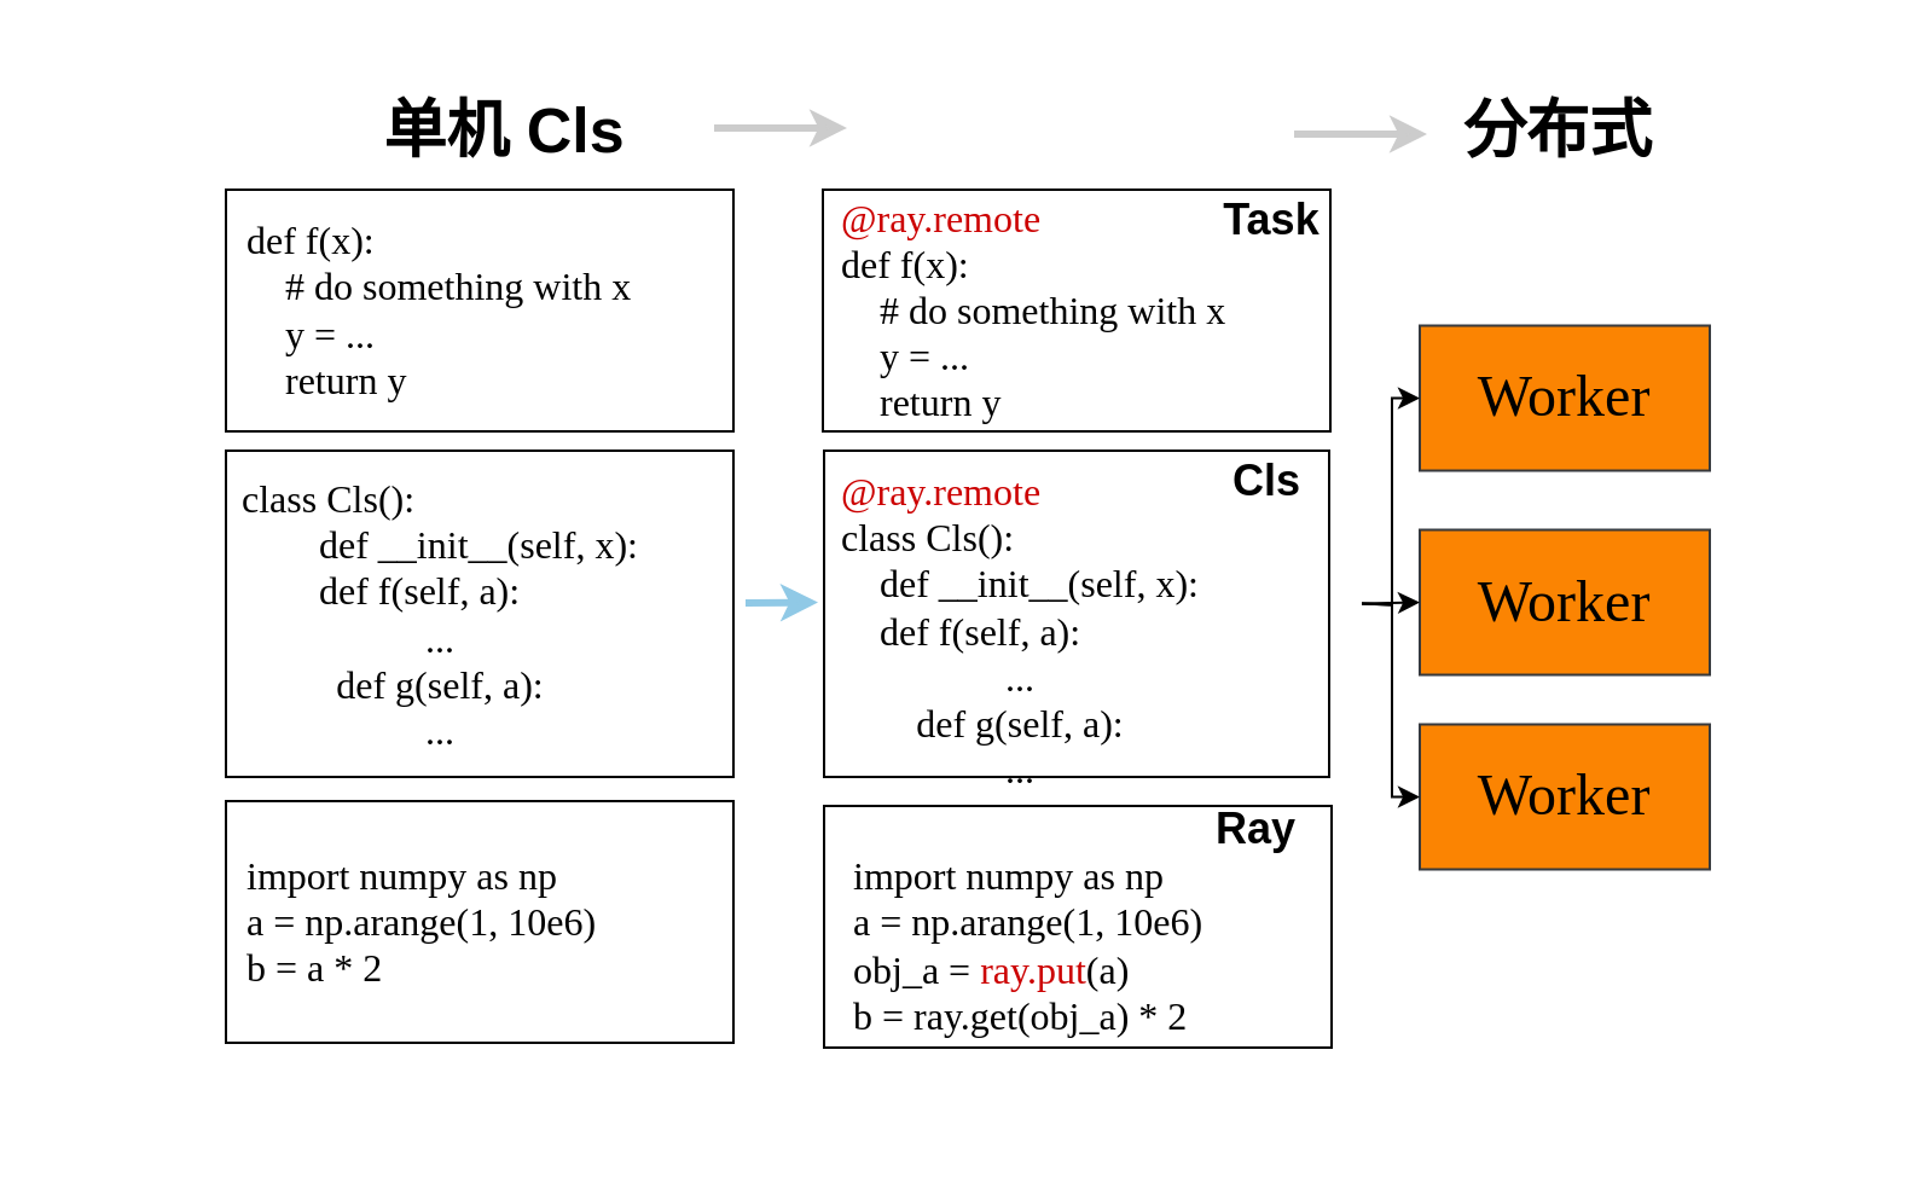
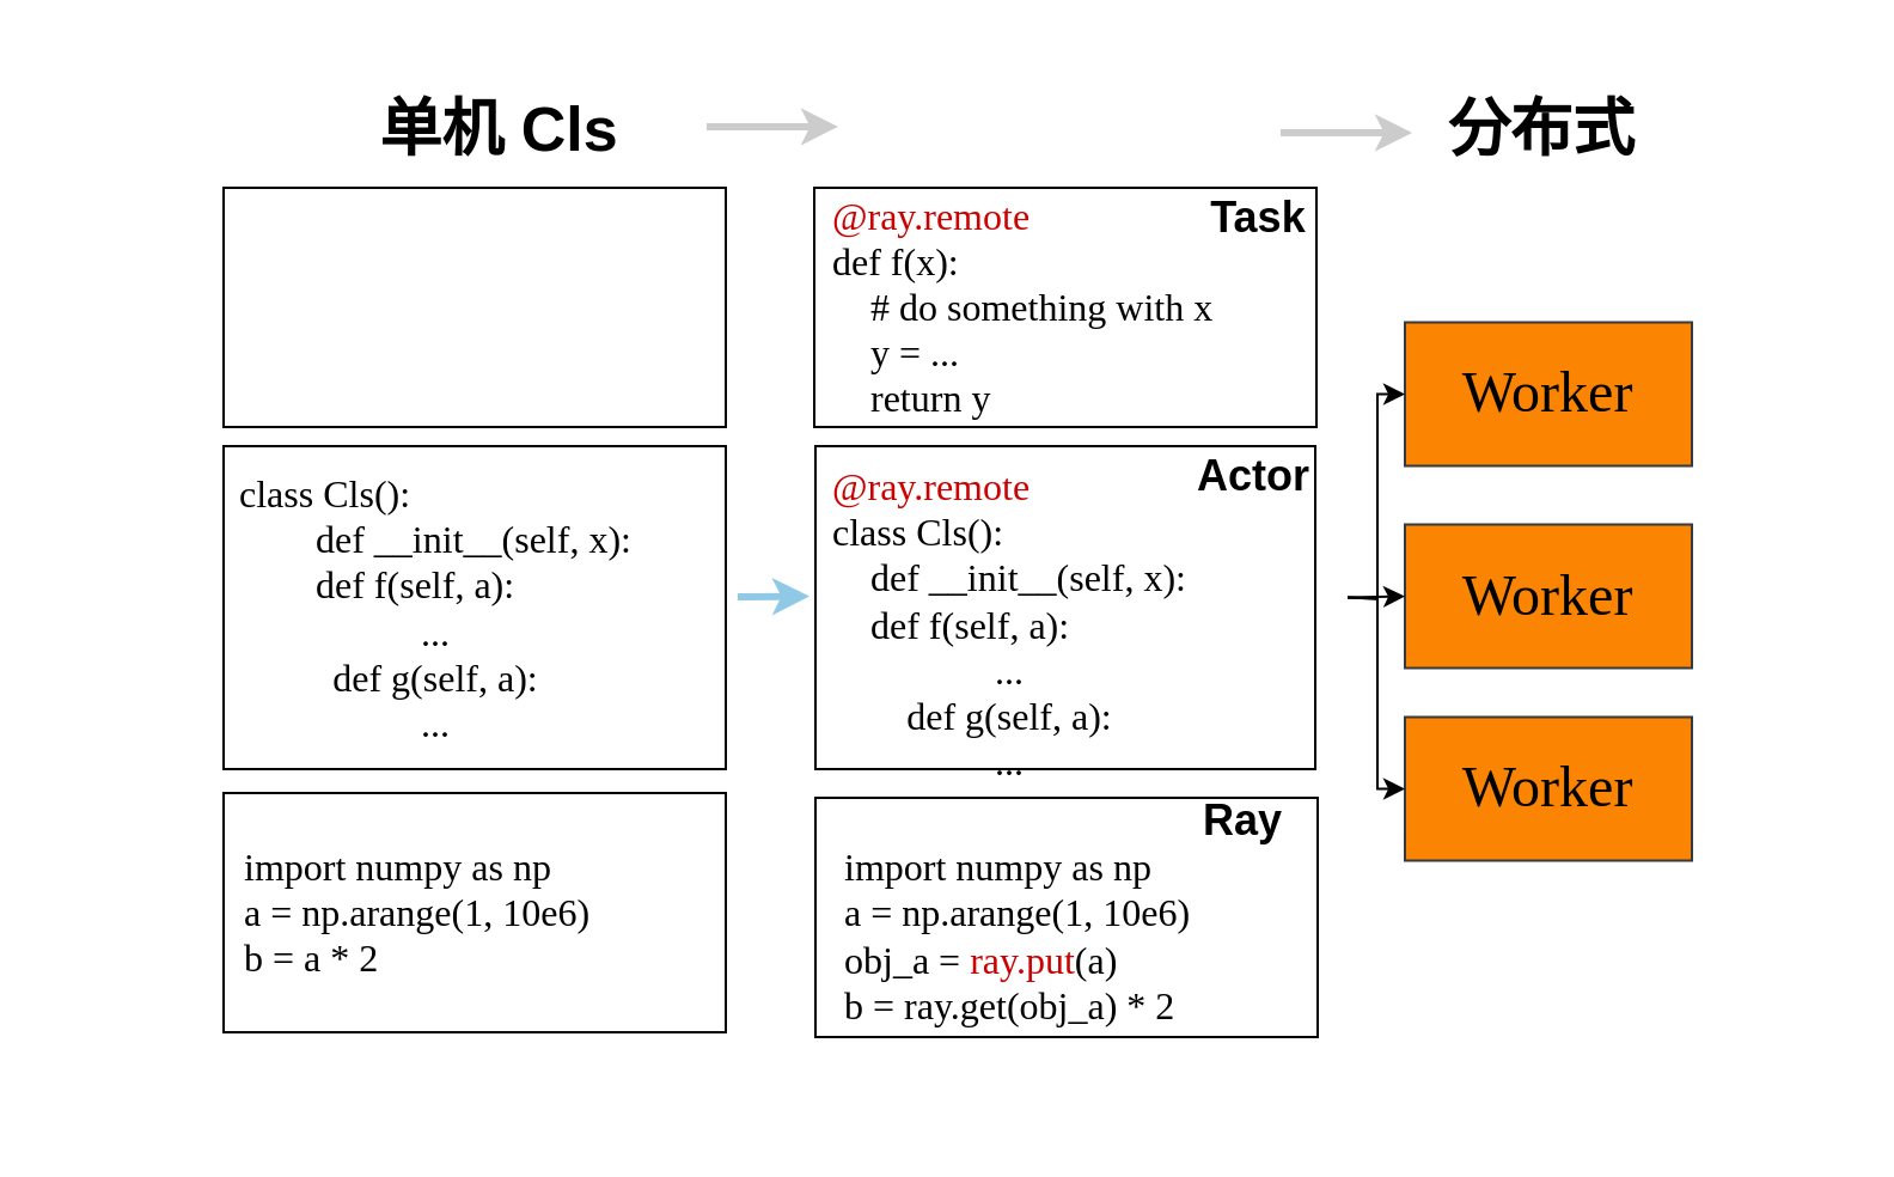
  <mxCell id="0" />
  <mxCell id="1" parent="0" />
  <mxCell id="2" value="&lt;font face=&quot;Comic Sans MS&quot;&gt;&lt;br&gt;&lt;/font&gt;" style="rounded=0;whiteSpace=wrap;html=1;strokeColor=#000000;align=left;" vertex="1" parent="1"><mxGeometry x="93" y="78" width="210" height="100" as="geometry" /></mxCell>
  <mxCell id="3" value="&lt;font face=&quot;Comic Sans MS&quot;&gt;&lt;br&gt;&lt;/font&gt;" style="rounded=0;whiteSpace=wrap;html=1;strokeColor=#000000;align=left;" vertex="1" parent="1"><mxGeometry x="93" y="331" width="210" height="100" as="geometry" /></mxCell>
  <mxCell id="4" value="&lt;font face=&quot;Comic Sans MS&quot;&gt;&lt;br&gt;&lt;/font&gt;" style="rounded=0;whiteSpace=wrap;html=1;strokeColor=#000000;align=left;" vertex="1" parent="1"><mxGeometry x="93" y="186" width="210" height="135" as="geometry" /></mxCell>
  <mxCell id="5" value="" style="rounded=0;whiteSpace=wrap;html=1;strokeColor=none;fillColor=none;" parent="1" vertex="1"><mxGeometry x="20" y="20" width="750" height="450" as="geometry" /></mxCell>
  <mxCell id="6" value="&lt;font face=&quot;Helvetica&quot; style=&quot;font-size: 26px;&quot;&gt;&lt;b style=&quot;&quot;&gt;单机 Cls&lt;/b&gt;&lt;/font&gt;" style="text;html=1;strokeColor=none;fillColor=none;align=center;verticalAlign=middle;whiteSpace=wrap;rounded=0;" parent="1" vertex="1"><mxGeometry x="118.5" y="39" width="179" height="30" as="geometry" /></mxCell>
- <mxCell id="7" value="&lt;font face=&quot;Garamond&quot; style=&quot;font-size: 16px;&quot;&gt;def f(x):&lt;br style=&quot;border-color: var(--border-color);&quot;&gt;&lt;span style=&quot;border-color: var(--border-color);&quot;&gt;&lt;span style=&quot;white-space: pre;&quot;&gt;&amp;nbsp;&amp;nbsp;&amp;nbsp;&amp;nbsp;&lt;/span&gt;&lt;/span&gt;# do something with x&lt;br style=&quot;border-color: var(--border-color);&quot;&gt;&lt;span style=&quot;border-color: var(--border-color);&quot;&gt;&lt;span style=&quot;white-space: pre;&quot;&gt;&amp;nbsp;&amp;nbsp;&amp;nbsp;&amp;nbsp;&lt;/span&gt;&lt;/span&gt;y = ...&lt;br style=&quot;border-color: var(--border-color);&quot;&gt;&lt;span style=&quot;border-color: var(--border-color);&quot;&gt;&lt;span style=&quot;white-space: pre;&quot;&gt;&amp;nbsp;&amp;nbsp;&amp;nbsp;&amp;nbsp;&lt;/span&gt;&lt;/span&gt;return y&lt;/font&gt;" style="text;html=1;strokeColor=none;fillColor=none;align=left;verticalAlign=middle;whiteSpace=wrap;rounded=0;" parent="1" vertex="1"><mxGeometry x="100" y="80.5" width="200" height="95" as="geometry" /></mxCell>
  <mxCell id="8" value="&lt;font face=&quot;Garamond&quot; style=&quot;font-size: 16px;&quot;&gt;&lt;span style=&quot;&quot;&gt;class Cls():&lt;br&gt;&lt;/span&gt;&lt;span style=&quot;white-space: pre;&quot;&gt;&#09;&lt;/span&gt;def __init__(self, x):&lt;br&gt;&lt;span style=&quot;white-space: pre;&quot;&gt;&#09;&lt;/span&gt;def f(self, a):&lt;br&gt;&lt;div style=&quot;text-align: center;&quot;&gt;&lt;span style=&quot;background-color: initial;&quot;&gt;...&lt;/span&gt;&lt;/div&gt;&lt;div style=&quot;text-align: center;&quot;&gt;&lt;span style=&quot;background-color: initial;&quot;&gt;def g(self, a):&lt;/span&gt;&lt;/div&gt;&lt;div style=&quot;text-align: center;&quot;&gt;&lt;span style=&quot;background-color: initial;&quot;&gt;...&lt;/span&gt;&lt;/div&gt;&lt;/font&gt;" style="text;html=1;strokeColor=none;fillColor=none;align=left;verticalAlign=middle;whiteSpace=wrap;rounded=0;" parent="1" vertex="1"><mxGeometry x="98" y="197.5" width="200" height="112" as="geometry" /></mxCell>
  <mxCell id="9" value="&lt;span style=&quot;font-size: 16px;&quot;&gt;&lt;font style=&quot;font-size: 16px;&quot; face=&quot;Garamond&quot;&gt;import numpy as np&lt;br&gt;a = np.arange(1, 10e6)&lt;br&gt;b = a * 2&lt;/font&gt;&lt;br&gt;&lt;/span&gt;" style="text;html=1;strokeColor=none;fillColor=none;align=left;verticalAlign=middle;whiteSpace=wrap;rounded=0;" parent="1" vertex="1"><mxGeometry x="100" y="333.5" width="200" height="95" as="geometry" /></mxCell>
  <mxCell id="10" value="&lt;font face=&quot;Comic Sans MS&quot;&gt;&lt;br&gt;&lt;/font&gt;" style="rounded=0;whiteSpace=wrap;html=1;strokeColor=#000000;align=left;" parent="1" vertex="1"><mxGeometry x="340" y="78" width="210" height="100" as="geometry" /></mxCell>
  <mxCell id="11" value="&lt;font face=&quot;Garamond&quot; style=&quot;font-size: 16px;&quot;&gt;&lt;font style=&quot;font-size: 16px;&quot; color=&quot;#cc0000&quot;&gt;@ray.remote&lt;/font&gt;&lt;br&gt;def f(x):&lt;br style=&quot;border-color: var(--border-color);&quot;&gt;&lt;span style=&quot;border-color: var(--border-color);&quot;&gt;&lt;span style=&quot;white-space: pre;&quot;&gt;&amp;nbsp;&amp;nbsp;&amp;nbsp;&amp;nbsp;&lt;/span&gt;&lt;/span&gt;# do something with x&lt;br style=&quot;border-color: var(--border-color);&quot;&gt;&lt;span style=&quot;border-color: var(--border-color);&quot;&gt;&lt;span style=&quot;white-space: pre;&quot;&gt;&amp;nbsp;&amp;nbsp;&amp;nbsp;&amp;nbsp;&lt;/span&gt;&lt;/span&gt;y = ...&lt;br style=&quot;border-color: var(--border-color);&quot;&gt;&lt;span style=&quot;border-color: var(--border-color);&quot;&gt;&lt;span style=&quot;white-space: pre;&quot;&gt;&amp;nbsp;&amp;nbsp;&amp;nbsp;&amp;nbsp;&lt;/span&gt;&lt;/span&gt;return y&lt;/font&gt;" style="text;html=1;strokeColor=none;fillColor=none;align=left;verticalAlign=middle;whiteSpace=wrap;rounded=0;" parent="1" vertex="1"><mxGeometry x="345.5" y="80.5" width="200" height="95" as="geometry" /></mxCell>
  <mxCell id="12" value="&lt;font face=&quot;Comic Sans MS&quot;&gt;&lt;br&gt;&lt;/font&gt;" style="rounded=0;whiteSpace=wrap;html=1;strokeColor=#000000;align=left;" parent="1" vertex="1"><mxGeometry x="340.5" y="186" width="209" height="135" as="geometry" /></mxCell>
  <mxCell id="13" value="&lt;font face=&quot;Garamond&quot; style=&quot;font-size: 16px;&quot;&gt;&lt;font style=&quot;font-size: 16px;&quot;&gt;&lt;br&gt;&lt;/font&gt;&lt;span style=&quot;color: rgb(204, 0, 0);&quot;&gt;@ray.remote&lt;/span&gt;&lt;font style=&quot;font-size: 16px;&quot;&gt;&lt;br&gt;class Cls():&lt;br&gt;&lt;span style=&quot;white-space: pre;&quot;&gt;&amp;nbsp;&amp;nbsp;&amp;nbsp;&amp;nbsp;&lt;/span&gt;def __init__(self, x):&lt;br&gt;&lt;span style=&quot;white-space: pre;&quot;&gt;&amp;nbsp;&amp;nbsp;&amp;nbsp;&amp;nbsp;&lt;/span&gt;def f(self, a):&lt;br&gt;&lt;div style=&quot;text-align: center;&quot;&gt;&lt;span style=&quot;background-color: initial;&quot;&gt;...&lt;/span&gt;&lt;/div&gt;&lt;div style=&quot;text-align: center;&quot;&gt;&lt;span style=&quot;background-color: initial;&quot;&gt;def g(self, a):&lt;/span&gt;&lt;/div&gt;&lt;div style=&quot;text-align: center;&quot;&gt;&lt;span style=&quot;background-color: initial;&quot;&gt;...&lt;/span&gt;&lt;/div&gt;&lt;/font&gt;&lt;/font&gt;" style="text;html=1;strokeColor=none;fillColor=none;align=left;verticalAlign=middle;whiteSpace=wrap;rounded=0;" parent="1" vertex="1"><mxGeometry x="345.5" y="194" width="200" height="114" as="geometry" /></mxCell>
  <mxCell id="14" value="&lt;font face=&quot;Comic Sans MS&quot;&gt;&lt;br&gt;&lt;/font&gt;" style="rounded=0;whiteSpace=wrap;html=1;strokeColor=#000000;align=left;" parent="1" vertex="1"><mxGeometry x="340.5" y="333" width="210" height="100" as="geometry" /></mxCell>
  <mxCell id="15" value="&lt;font style=&quot;font-size: 16px;&quot;&gt;&lt;font face=&quot;Garamond&quot;&gt;&lt;font style=&quot;font-size: 16px;&quot;&gt;import numpy as np&lt;/font&gt;&lt;br&gt;a = np.arange(1, 10e6)&lt;br&gt;obj_a = &lt;font color=&quot;#cc0000&quot;&gt;ray.put&lt;/font&gt;(a)&lt;br&gt;b = ray.get(obj_a) * 2&lt;/font&gt;&lt;br&gt;&lt;/font&gt;" style="text;html=1;strokeColor=none;fillColor=none;align=left;verticalAlign=middle;whiteSpace=wrap;rounded=0;" parent="1" vertex="1"><mxGeometry x="350.5" y="343" width="200" height="95" as="geometry" /></mxCell>
  <mxCell id="16" value="&lt;font style=&quot;font-size: 26px;&quot;&gt;&lt;b&gt;分布式&lt;/b&gt;&lt;/font&gt;" style="text;html=1;strokeColor=none;fillColor=none;align=center;verticalAlign=middle;whiteSpace=wrap;rounded=0;" parent="1" vertex="1"><mxGeometry x="587" y="36.5" width="115" height="35" as="geometry" /></mxCell>
  <mxCell id="17" value="" style="endArrow=classic;html=1;rounded=0;strokeWidth=3;strokeColor=#CCCCCC;" edge="1" parent="1"><mxGeometry width="50" height="50" relative="1" as="geometry"><mxPoint x="295" y="52.47" as="sourcePoint" /><mxPoint x="350" y="52.47" as="targetPoint" /></mxGeometry></mxCell>
  <mxCell id="18" value="" style="endArrow=classic;html=1;rounded=0;strokeWidth=3;strokeColor=#CCCCCC;" edge="1" parent="1"><mxGeometry width="50" height="50" relative="1" as="geometry"><mxPoint x="535" y="55" as="sourcePoint" /><mxPoint x="590" y="55" as="targetPoint" /></mxGeometry></mxCell>
  <mxCell id="19" value="" style="endArrow=classic;html=1;rounded=0;strokeWidth=3;fontColor=#90C9E6;strokeColor=#90C9E6;entryX=0;entryY=0.5;entryDx=0;entryDy=0;" edge="1" parent="1"><mxGeometry width="50" height="50" relative="1" as="geometry"><mxPoint x="308" y="249" as="sourcePoint" /><mxPoint x="338" y="248.75" as="targetPoint" /></mxGeometry></mxCell>
  <mxCell id="20" value="Worker" style="rounded=0;whiteSpace=wrap;html=1;fontSize=24;fillColor=#FB8402;strokeColor=#36393d;fontFamily=Times New Roman;" vertex="1" parent="1"><mxGeometry x="587" y="134.25" width="120" height="60" as="geometry" /></mxCell>
  <mxCell id="21" value="Worker" style="rounded=0;whiteSpace=wrap;html=1;fontSize=24;fillColor=#FB8402;strokeColor=#36393d;fontFamily=Times New Roman;" vertex="1" parent="1"><mxGeometry x="587" y="218.75" width="120" height="60" as="geometry" /></mxCell>
  <mxCell id="22" value="Worker" style="rounded=0;whiteSpace=wrap;html=1;fontSize=24;fillColor=#FB8402;strokeColor=#36393d;fontFamily=Times New Roman;" vertex="1" parent="1"><mxGeometry x="587" y="299.25" width="120" height="60" as="geometry" /></mxCell>
  <mxCell id="23" value="" style="endArrow=classic;html=1;rounded=0;exitX=1;exitY=0.5;exitDx=0;exitDy=0;entryX=0;entryY=0.5;entryDx=0;entryDy=0;edgeStyle=orthogonalEdgeStyle;" edge="1" parent="1" target="20"><mxGeometry width="50" height="50" relative="1" as="geometry"><mxPoint x="563" y="249.25" as="sourcePoint" /><mxPoint x="889" y="209.25" as="targetPoint" /></mxGeometry></mxCell>
  <mxCell id="24" value="" style="endArrow=classic;html=1;rounded=0;exitX=1;exitY=0.5;exitDx=0;exitDy=0;entryX=0;entryY=0.5;entryDx=0;entryDy=0;" edge="1" parent="1" target="21"><mxGeometry width="50" height="50" relative="1" as="geometry"><mxPoint x="563" y="249.25" as="sourcePoint" /><mxPoint x="597" y="174.25" as="targetPoint" /></mxGeometry></mxCell>
  <mxCell id="25" value="" style="endArrow=classic;html=1;rounded=0;exitX=1;exitY=0.5;exitDx=0;exitDy=0;entryX=0;entryY=0.5;entryDx=0;entryDy=0;edgeStyle=orthogonalEdgeStyle;" edge="1" parent="1" target="22"><mxGeometry width="50" height="50" relative="1" as="geometry"><mxPoint x="563" y="249.25" as="sourcePoint" /><mxPoint x="991" y="213.25" as="targetPoint" /></mxGeometry></mxCell>
  <mxCell id="26" value="&lt;font face=&quot;Helvetica&quot; style=&quot;font-size: 18px;&quot;&gt;&lt;b&gt;Task&lt;/b&gt;&lt;/font&gt;" style="text;html=1;strokeColor=none;fillColor=none;align=center;verticalAlign=middle;whiteSpace=wrap;rounded=0;" parent="1" vertex="1"><mxGeometry x="496" y="76" width="60" height="30" as="geometry" /></mxCell>
- <mxCell id="27" value="&lt;font face=&quot;Helvetica&quot; style=&quot;font-size: 18px;&quot;&gt;&lt;b&gt;Cls&lt;/b&gt;&lt;/font&gt;" style="text;html=1;strokeColor=none;fillColor=none;align=center;verticalAlign=middle;whiteSpace=wrap;rounded=0;" parent="1" vertex="1"><mxGeometry x="494" y="183.75" width="60" height="30" as="geometry" /></mxCell>
+ <mxCell id="27" value="&lt;font face=&quot;Helvetica&quot; style=&quot;font-size: 18px;&quot;&gt;&lt;b&gt;Actor&lt;/b&gt;&lt;/font&gt;" style="text;html=1;strokeColor=none;fillColor=none;align=center;verticalAlign=middle;whiteSpace=wrap;rounded=0;" parent="1" vertex="1"><mxGeometry x="494" y="183.75" width="60" height="30" as="geometry" /></mxCell>
  <mxCell id="28" value="&lt;span style=&quot;font-size: 18px;&quot;&gt;&lt;font face=&quot;Helvetica&quot;&gt;&lt;b&gt;Ray&lt;/b&gt;&lt;/font&gt;&lt;br&gt;&lt;/span&gt;" style="text;html=1;strokeColor=none;fillColor=none;align=center;verticalAlign=middle;whiteSpace=wrap;rounded=0;" parent="1" vertex="1"><mxGeometry x="465" y="326" width="108.5" height="33.25" as="geometry" /></mxCell>
